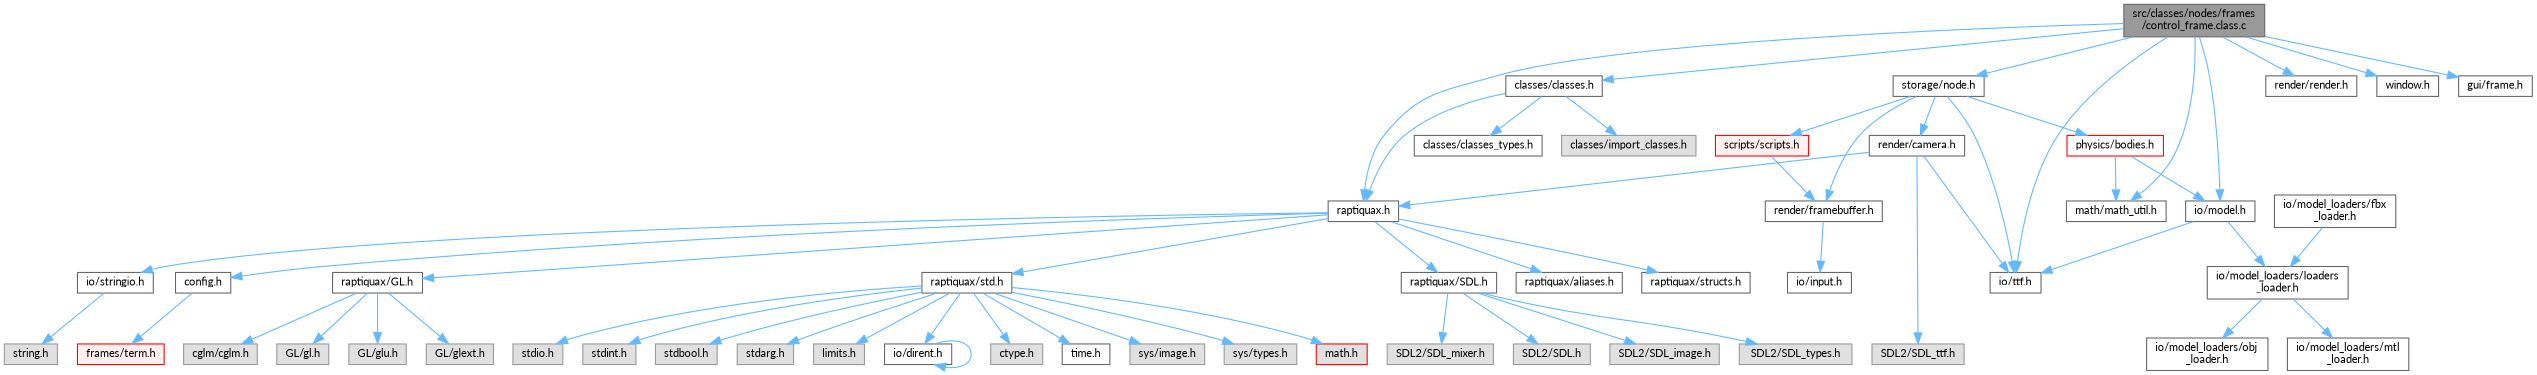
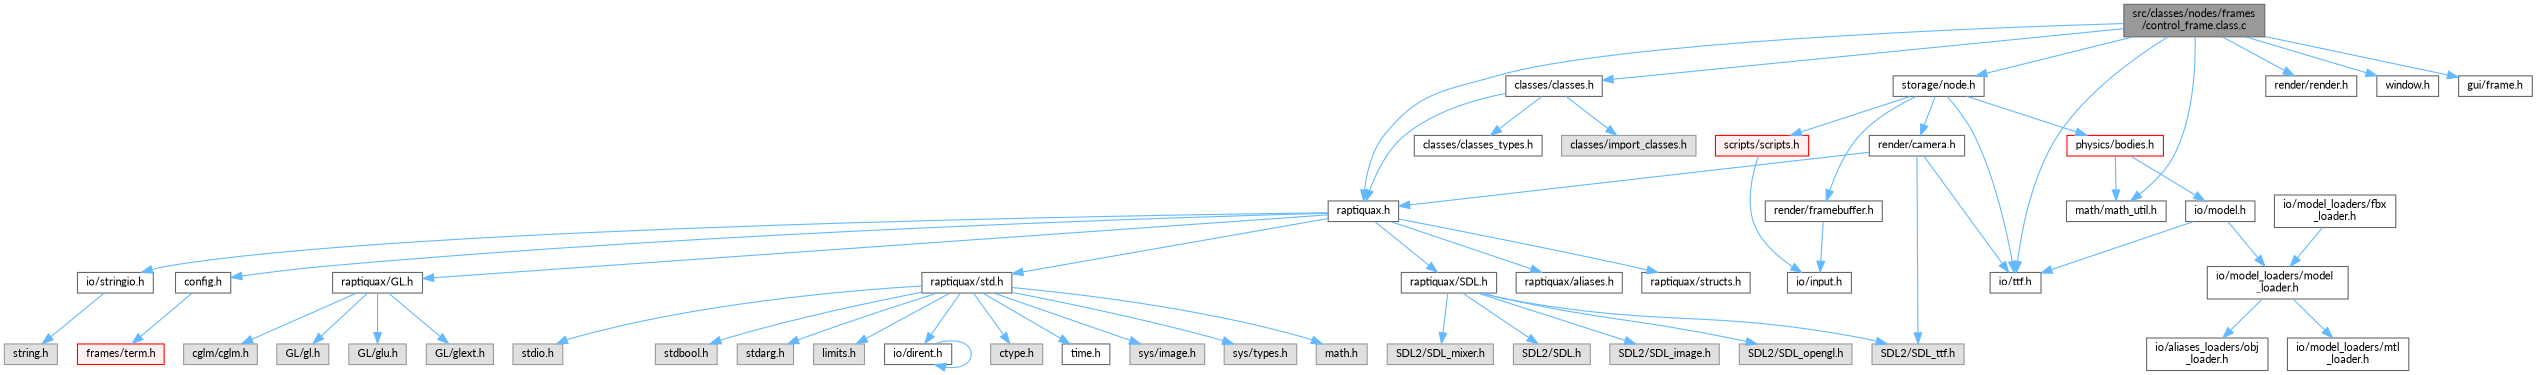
  digraph {
    fontname=Lato
    node [color=grey40 fillcolor=white fontname=Lato fontsize=10 shape=box style=filled]
    edge [color=steelblue1 fontname=Lato fontsize=10 labelfontname=Helvetica labelfontsize=10 style=solid]
    n1 [color=gray40 fillcolor=grey60 fontcolor=black height=0.2 label="src/classes/nodes/frames\l/control_frame.class.c" width=0.4]
    n2 [height=0.2 label="raptiquax.h" width=0.4]
    n3 [height=0.2 label="classes/classes.h" width=0.4]
    n4 [height=0.2 label="math/math_util.h" width=0.4]
    n5 [height=0.2 label="io/model.h" width=0.4]
    n6 [height=0.2 label="io/ttf.h" width=0.4]
    n7 [height=0.2 label="storage/node.h" width=0.4]
    n8 [height=0.2 label="render/render.h" width=0.4]
    n9 [height=0.2 label="window.h" width=0.4]
    n10 [height=0.2 label="gui/frame.h" width=0.4]
    n11 [height=0.2 label="raptiquax/std.h" width=0.4]
    n12 [height=0.2 label="raptiquax/GL.h" width=0.4]
    n13 [height=0.2 label="raptiquax/SDL.h" width=0.4]
    n14 [height=0.2 label="raptiquax/aliases.h" width=0.4]
    n15 [height=0.2 label="raptiquax/structs.h" width=0.4]
    n16 [height=0.2 label="io/stringio.h" width=0.4]
    n17 [height=0.2 label="config.h" width=0.4]
    n18 [height=0.2 label="classes/classes_types.h" width=0.4]
    n19 [color=grey60 fillcolor="#E0E0E0" height=0.2 label="classes/import_classes.h" width=0.4]
-   n20 [height=0.2 label="io/model_loaders/loaders\l_loader.h" width=0.4]
+   n20 [height=0.2 label="io/model_loaders/model\l_loader.h" width=0.4]
    n21 [height=0.2 label="render/camera.h" width=0.4]
    n22 [color=red height=0.2 label="physics/bodies.h" width=0.4]
    n23 [color=red fillcolor="#FFF0F0" height=0.2 label="scripts/scripts.h" width=0.4]
    n24 [height=0.2 label="render/framebuffer.h" width=0.4]
-   n25 [color=red fillcolor="#E0E0E0" height=0.2 label="math.h" width=0.4]
+   n25 [color=grey60 fillcolor="#E0E0E0" height=0.2 label="math.h" width=0.4]
    n26 [color=grey60 fillcolor="#E0E0E0" height=0.2 label="stdio.h" width=0.4]
-   n27 [color=grey60 fillcolor="#E0E0E0" height=0.2 label="stdint.h" width=0.4]
    n28 [color=grey60 fillcolor="#E0E0E0" height=0.2 label="stdbool.h" width=0.4]
    n29 [color=grey60 fillcolor="#E0E0E0" height=0.2 label="stdarg.h" width=0.4]
    n30 [color=grey60 fillcolor="#E0E0E0" height=0.2 label="limits.h" width=0.4]
    n31 [height=0.2 label="io/dirent.h" width=0.4]
    n32 [color=grey60 fillcolor="#E0E0E0" height=0.2 label="ctype.h" width=0.4]
    n33 [height=0.2 label="time.h" width=0.4]
    n34 [color=grey60 fillcolor="#E0E0E0" height=0.2 label="sys/image.h" width=0.4]
    n35 [color=grey60 fillcolor="#E0E0E0" height=0.2 label="sys/types.h" width=0.4]
    n36 [color=grey60 fillcolor="#E0E0E0" height=0.2 label="GL/gl.h" width=0.4]
    n37 [color=grey60 fillcolor="#E0E0E0" height=0.2 label="GL/glu.h" width=0.4]
    n38 [color=grey60 fillcolor="#E0E0E0" height=0.2 label="GL/glext.h" width=0.4]
    n39 [color=grey60 fillcolor="#E0E0E0" height=0.2 label="cglm/cglm.h" width=0.4]
    n40 [color=grey60 fillcolor="#E0E0E0" height=0.2 label="SDL2/SDL.h" width=0.4]
    n41 [color=grey60 fillcolor="#E0E0E0" height=0.2 label="SDL2/SDL_image.h" width=0.4]
-   n42 [color=grey60 fillcolor="#E0E0E0" height=0.2 label="SDL2/SDL_types.h" width=0.4]
+   n42 [color=grey60 fillcolor="#E0E0E0" height=0.2 label="SDL2/SDL_opengl.h" width=0.4]
    n43 [color=grey60 fillcolor="#E0E0E0" height=0.2 label="SDL2/SDL_mixer.h" width=0.4]
    n44 [color=grey60 fillcolor="#E0E0E0" height=0.2 label="SDL2/SDL_ttf.h" width=0.4]
    n45 [color=grey60 fillcolor="#E0E0E0" height=0.2 label="string.h" width=0.4]
    n46 [color=red fillcolor="#FFF0F0" height=0.2 label="frames/term.h" width=0.4]
-   n47 [height=0.2 label="io/model_loaders/obj\l_loader.h" width=0.4]
+   n47 [height=0.2 label="io/aliases_loaders/obj\l_loader.h" width=0.4]
    n48 [height=0.2 label="io/model_loaders/mtl\l_loader.h" width=0.4]
    n49 [height=0.2 label="io/model_loaders/fbx\l_loader.h" width=0.4]
    n50 [height=0.2 label="io/input.h" width=0.4]
    n1 -> n2
    n1 -> n3
    n1 -> n4
-   n1 -> n5
    n1 -> n6
    n1 -> n7
    n1 -> n8
    n1 -> n9
    n1 -> n10
    n2 -> n11
    n2 -> n12
    n2 -> n13
    n2 -> n14
    n2 -> n15
    n2 -> n16
    n2 -> n17
    n3 -> n2
    n3 -> n18
    n3 -> n19
    n5 -> n6
    n5 -> n20
    n7 -> n6
    n7 -> n21
    n7 -> n22
    n7 -> n23
    n7 -> n24
    n11 -> n25
    n11 -> n26
-   n11 -> n27
    n11 -> n28
    n11 -> n29
    n11 -> n30
    n11 -> n31
    n11 -> n32
    n11 -> n33
    n11 -> n34
    n11 -> n35
    n12 -> n36
    n12 -> n37
    n12 -> n38
    n12 -> n39
    n13 -> n40
    n13 -> n41
    n13 -> n42
    n13 -> n43
+   n13 -> n44
    n16 -> n45
    n17 -> n46
    n20 -> n47
    n20 -> n48
    n21 -> n2
    n21 -> n6
    n21 -> n44
    n22 -> n4
    n22 -> n5
-   n23 -> n24
+   n23 -> n50
    n24 -> n50
    n31 -> n31
    n49 -> n20
  }
